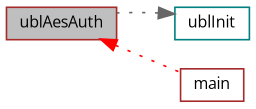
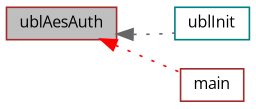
  digraph {
    fontname="Open Sans"
    rankdir=LR
    node [color=brown fillcolor=white fontname="Open Sans" fontsize=10 shape=record style=filled]
    edge [dir=back fontname="Open Sans" fontsize=10 labelfontname=Helvetica labelfontsize=10 style=dotted]
    n1 [fillcolor=grey75 fontcolor=black height=0.2 label=ublAesAuth width=0.4]
    n2 [color=teal height=0.2 label=ublInit width=0.4]
    n3 [height=0.2 label=main width=0.4]
-   n2 -> n1 [color=gray40]
+   n1 -> n2 [color=gray40]
    n1 -> n3 [color=red]
  }
